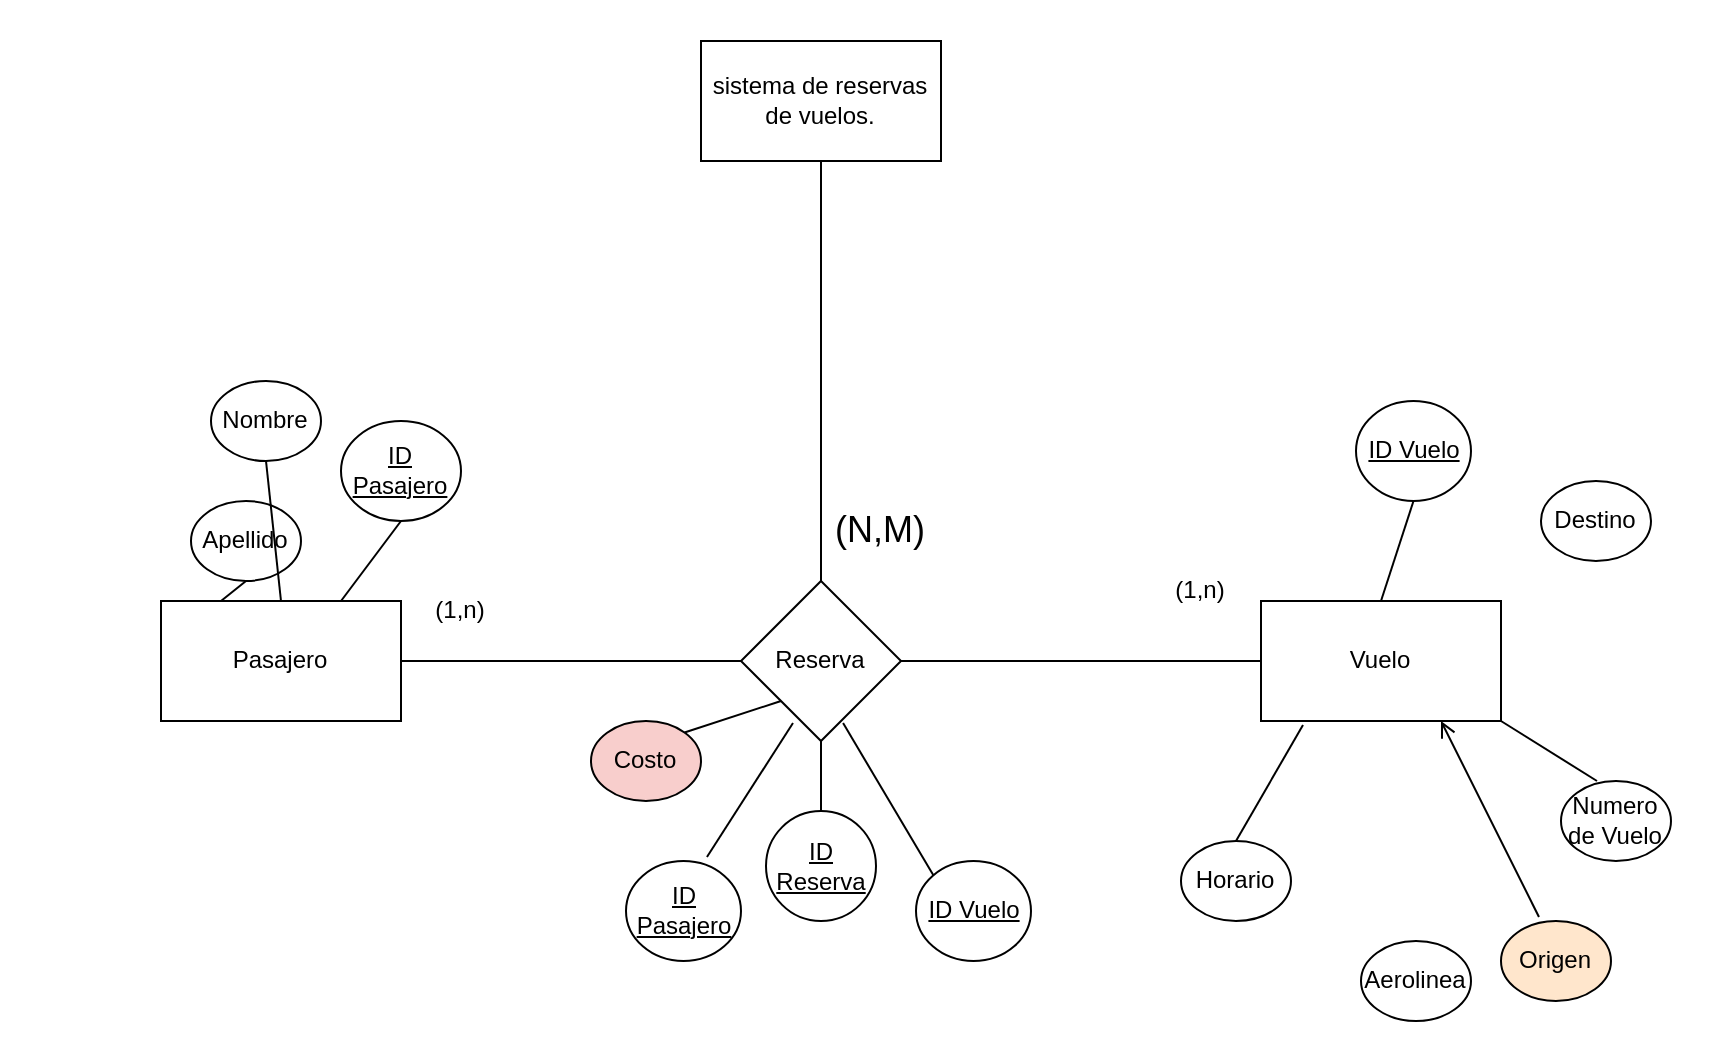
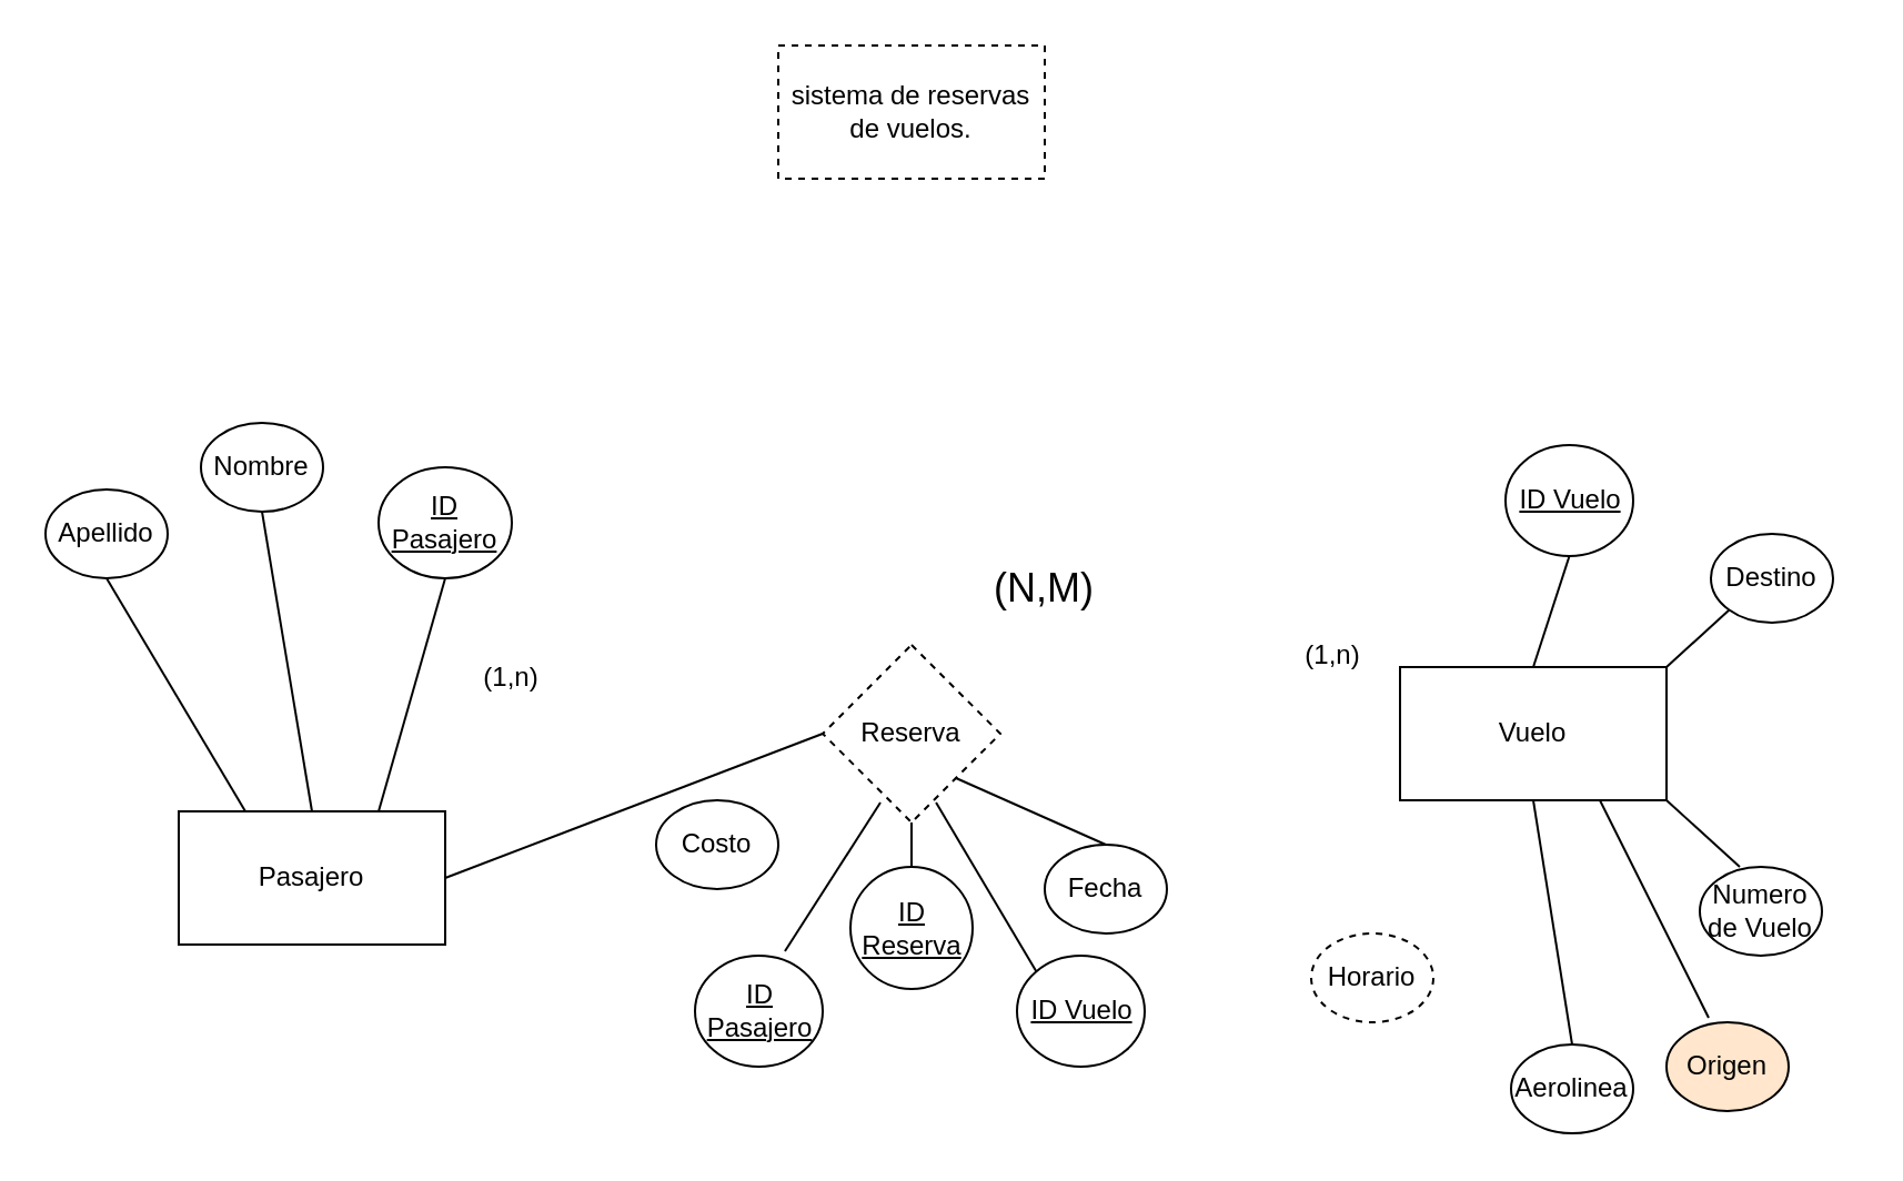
  <mxCell id="0" />
  <mxCell id="1" parent="0" />
- <mxCell id="2" value="Pasajero" style="rounded=0;whiteSpace=wrap;html=1;" vertex="1" parent="1"><mxGeometry x="80" y="300" width="120" height="60" as="geometry" /></mxCell>
+ <mxCell id="2" value="Pasajero" style="rounded=0;whiteSpace=wrap;html=1;" vertex="1" parent="1"><mxGeometry x="80" y="365" width="120" height="60" as="geometry" /></mxCell>
  <mxCell id="3" value="Vuelo" style="rounded=0;whiteSpace=wrap;html=1;" vertex="1" parent="1"><mxGeometry x="630" y="300" width="120" height="60" as="geometry" /></mxCell>
- <mxCell id="4" value="sistema de reservas de vuelos." style="rounded=0;whiteSpace=wrap;html=1;" vertex="1" parent="1"><mxGeometry x="350" y="20" width="120" height="60" as="geometry" /></mxCell>
- <mxCell id="5" value="" style="endArrow=none;html=1;rounded=0;entryX=0;entryY=0.5;entryDx=0;entryDy=0;exitX=1;exitY=0.5;exitDx=0;exitDy=0;" edge="1" parent="1" source="7" target="3"><mxGeometry width="50" height="50" relative="1" as="geometry"><mxPoint x="520" y="380" as="sourcePoint" /><mxPoint x="570" y="330" as="targetPoint" /></mxGeometry></mxCell>
+ <mxCell id="4" value="sistema de reservas de vuelos." style="rounded=0;whiteSpace=wrap;html=1;dashed=1;" vertex="1" parent="1"><mxGeometry x="350" y="20" width="120" height="60" as="geometry" /></mxCell>
  <mxCell id="6" value="" style="endArrow=none;html=1;rounded=0;entryX=0;entryY=0.5;entryDx=0;entryDy=0;exitX=1;exitY=0.5;exitDx=0;exitDy=0;" edge="1" parent="1" source="2" target="7"><mxGeometry width="50" height="50" relative="1" as="geometry"><mxPoint x="200" y="330" as="sourcePoint" /><mxPoint x="630" y="330" as="targetPoint" /></mxGeometry></mxCell>
- <mxCell id="7" value="Reserva" style="rhombus;whiteSpace=wrap;html=1;" vertex="1" parent="1"><mxGeometry x="370" y="290" width="80" height="80" as="geometry" /></mxCell>
- <mxCell id="8" value="Nombre" style="ellipse;whiteSpace=wrap;html=1;" vertex="1" parent="1"><mxGeometry x="105" y="190" width="55" height="40" as="geometry" /></mxCell>
- <mxCell id="9" value="Apellido" style="ellipse;whiteSpace=wrap;html=1;" vertex="1" parent="1"><mxGeometry x="95" y="250" width="55" height="40" as="geometry" /></mxCell>
+ <mxCell id="7" value="Reserva" style="rhombus;whiteSpace=wrap;html=1;dashed=1;" vertex="1" parent="1"><mxGeometry x="370" y="290" width="80" height="80" as="geometry" /></mxCell>
+ <mxCell id="8" value="Nombre" style="ellipse;whiteSpace=wrap;html=1;" vertex="1" parent="1"><mxGeometry x="90" y="190" width="55" height="40" as="geometry" /></mxCell>
+ <mxCell id="9" value="Apellido" style="ellipse;whiteSpace=wrap;html=1;" vertex="1" parent="1"><mxGeometry x="20" y="220" width="55" height="40" as="geometry" /></mxCell>
  <mxCell id="10" value="&lt;u&gt;ID&lt;br&gt;Pasajero&lt;/u&gt;" style="ellipse;whiteSpace=wrap;html=1;" vertex="1" parent="1"><mxGeometry x="170" y="210" width="60" height="50" as="geometry" /></mxCell>
- <mxCell id="11" value="Numero de Vuelo" style="ellipse;whiteSpace=wrap;html=1;" vertex="1" parent="1"><mxGeometry x="780" y="390" width="55" height="40" as="geometry" /></mxCell>
+ <mxCell id="11" value="Numero de Vuelo" style="ellipse;whiteSpace=wrap;html=1;" vertex="1" parent="1"><mxGeometry x="765" y="390" width="55" height="40" as="geometry" /></mxCell>
  <mxCell id="12" value="Aerolinea" style="ellipse;whiteSpace=wrap;html=1;" vertex="1" parent="1"><mxGeometry x="680" y="470" width="55" height="40" as="geometry" /></mxCell>
  <mxCell id="13" value="Origen" style="ellipse;whiteSpace=wrap;html=1;fillColor=#ffe6cc;" vertex="1" parent="1"><mxGeometry x="750" y="460" width="55" height="40" as="geometry" /></mxCell>
- <mxCell id="14" value="Horario" style="ellipse;whiteSpace=wrap;html=1;" vertex="1" parent="1"><mxGeometry x="590" y="420" width="55" height="40" as="geometry" /></mxCell>
- <mxCell id="15" value="" style="endArrow=none;html=1;rounded=0;entryX=0.175;entryY=1.033;entryDx=0;entryDy=0;entryPerimeter=0;exitX=0.5;exitY=0;exitDx=0;exitDy=0;" edge="1" parent="1" source="14" target="3"><mxGeometry width="50" height="50" relative="1" as="geometry"><mxPoint x="420" y="310" as="sourcePoint" /><mxPoint x="470" y="260" as="targetPoint" /></mxGeometry></mxCell>
- <mxCell id="17" value="" style="endArrow=open;html=1;rounded=0;entryX=0.75;entryY=1;entryDx=0;entryDy=0;exitX=0.345;exitY=-0.05;exitDx=0;exitDy=0;exitPerimeter=0;" edge="1" parent="1" source="13" target="3"><mxGeometry width="50" height="50" relative="1" as="geometry"><mxPoint x="420" y="310" as="sourcePoint" /><mxPoint x="470" y="260" as="targetPoint" /></mxGeometry></mxCell>
+ <mxCell id="14" value="Horario" style="ellipse;whiteSpace=wrap;html=1;dashed=1;" vertex="1" parent="1"><mxGeometry x="590" y="420" width="55" height="40" as="geometry" /></mxCell>
+ <mxCell id="16" value="" style="endArrow=none;html=1;rounded=0;entryX=0.5;entryY=1;entryDx=0;entryDy=0;exitX=0.5;exitY=0;exitDx=0;exitDy=0;" edge="1" parent="1" source="12" target="3"><mxGeometry width="50" height="50" relative="1" as="geometry"><mxPoint x="420" y="310" as="sourcePoint" /><mxPoint x="470" y="260" as="targetPoint" /></mxGeometry></mxCell>
+ <mxCell id="17" value="" style="endArrow=none;html=1;rounded=0;entryX=0.75;entryY=1;entryDx=0;entryDy=0;exitX=0.345;exitY=-0.05;exitDx=0;exitDy=0;exitPerimeter=0;" edge="1" parent="1" source="13" target="3"><mxGeometry width="50" height="50" relative="1" as="geometry"><mxPoint x="420" y="310" as="sourcePoint" /><mxPoint x="470" y="260" as="targetPoint" /></mxGeometry></mxCell>
  <mxCell id="18" value="" style="endArrow=none;html=1;rounded=0;exitX=0.327;exitY=0;exitDx=0;exitDy=0;exitPerimeter=0;" edge="1" parent="1" source="11"><mxGeometry width="50" height="50" relative="1" as="geometry"><mxPoint x="690" y="420" as="sourcePoint" /><mxPoint x="750" y="360" as="targetPoint" /></mxGeometry></mxCell>
- <mxCell id="20" value="" style="endArrow=none;html=1;rounded=0;exitX=0.5;exitY=0;exitDx=0;exitDy=0;entryX=0.5;entryY=1;entryDx=0;entryDy=0;" edge="1" parent="1" source="7" target="4"><mxGeometry width="50" height="50" relative="1" as="geometry"><mxPoint x="410" y="270" as="sourcePoint" /><mxPoint x="410" y="120" as="targetPoint" /></mxGeometry></mxCell>
+ <mxCell id="19" value="" style="endArrow=none;html=1;rounded=0;entryX=0;entryY=1;entryDx=0;entryDy=0;exitX=1;exitY=0;exitDx=0;exitDy=0;" edge="1" parent="1" source="3" target="24"><mxGeometry width="50" height="50" relative="1" as="geometry"><mxPoint x="160" y="470" as="sourcePoint" /><mxPoint x="210" y="420" as="targetPoint" /></mxGeometry></mxCell>
  <mxCell id="21" value="" style="endArrow=none;html=1;rounded=0;exitX=0.75;exitY=0;exitDx=0;exitDy=0;entryX=0.5;entryY=1;entryDx=0;entryDy=0;" edge="1" parent="1" source="2" target="10"><mxGeometry width="50" height="50" relative="1" as="geometry"><mxPoint x="330" y="280" as="sourcePoint" /><mxPoint x="380" y="230" as="targetPoint" /></mxGeometry></mxCell>
  <mxCell id="22" value="" style="endArrow=none;html=1;rounded=0;exitX=0.5;exitY=0;exitDx=0;exitDy=0;entryX=0.5;entryY=1;entryDx=0;entryDy=0;" edge="1" parent="1" source="2" target="8"><mxGeometry width="50" height="50" relative="1" as="geometry"><mxPoint x="180" y="310" as="sourcePoint" /><mxPoint x="208" y="270" as="targetPoint" /></mxGeometry></mxCell>
  <mxCell id="23" value="" style="endArrow=none;html=1;rounded=0;exitX=0.25;exitY=0;exitDx=0;exitDy=0;entryX=0.5;entryY=1;entryDx=0;entryDy=0;" edge="1" parent="1" source="2" target="9"><mxGeometry width="50" height="50" relative="1" as="geometry"><mxPoint x="150" y="310" as="sourcePoint" /><mxPoint x="128" y="240" as="targetPoint" /></mxGeometry></mxCell>
  <mxCell id="24" value="Destino" style="ellipse;whiteSpace=wrap;html=1;" vertex="1" parent="1"><mxGeometry x="770" y="240" width="55" height="40" as="geometry" /></mxCell>
- <mxCell id="25" value="&lt;u&gt;ID Reserva&lt;/u&gt;" style="ellipse;whiteSpace=wrap;html=1;" vertex="1" parent="1"><mxGeometry x="382.5" y="405" width="55" height="55" as="geometry" /></mxCell>
+ <mxCell id="25" value="&lt;u&gt;ID Reserva&lt;/u&gt;" style="ellipse;whiteSpace=wrap;html=1;" vertex="1" parent="1"><mxGeometry x="382.5" y="390" width="55" height="55" as="geometry" /></mxCell>
  <mxCell id="26" value="" style="endArrow=none;html=1;rounded=0;entryX=0.5;entryY=1;entryDx=0;entryDy=0;exitX=0.5;exitY=0;exitDx=0;exitDy=0;" edge="1" parent="1" source="25" target="7"><mxGeometry width="50" height="50" relative="1" as="geometry"><mxPoint x="392" y="430" as="sourcePoint" /><mxPoint x="425" y="372" as="targetPoint" /></mxGeometry></mxCell>
- <mxCell id="28" value="Costo" style="ellipse;whiteSpace=wrap;html=1;fillColor=#f8cecc;" vertex="1" parent="1"><mxGeometry x="295" y="360" width="55" height="40" as="geometry" /></mxCell>
- <mxCell id="29" value="" style="endArrow=none;html=1;rounded=0;entryX=1;entryY=0;entryDx=0;entryDy=0;exitX=0;exitY=1;exitDx=0;exitDy=0;" edge="1" parent="1" source="7" target="28"><mxGeometry width="50" height="50" relative="1" as="geometry"><mxPoint x="420" y="310" as="sourcePoint" /><mxPoint x="470" y="260" as="targetPoint" /></mxGeometry></mxCell>
+ <mxCell id="27" value="Fecha" style="ellipse;whiteSpace=wrap;html=1;" vertex="1" parent="1"><mxGeometry x="470" y="380" width="55" height="40" as="geometry" /></mxCell>
+ <mxCell id="28" value="Costo" style="ellipse;whiteSpace=wrap;html=1;" vertex="1" parent="1"><mxGeometry x="295" y="360" width="55" height="40" as="geometry" /></mxCell>
+ <mxCell id="30" value="" style="endArrow=none;html=1;rounded=0;entryX=0.5;entryY=0;entryDx=0;entryDy=0;exitX=1;exitY=1;exitDx=0;exitDy=0;" edge="1" parent="1" source="7" target="27"><mxGeometry width="50" height="50" relative="1" as="geometry"><mxPoint x="420" y="310" as="sourcePoint" /><mxPoint x="470" y="260" as="targetPoint" /></mxGeometry></mxCell>
  <mxCell id="31" value="&lt;u&gt;ID Pasajero&lt;/u&gt;" style="ellipse;whiteSpace=wrap;html=1;" vertex="1" parent="1"><mxGeometry x="312.5" y="430" width="57.5" height="50" as="geometry" /></mxCell>
  <mxCell id="32" value="" style="endArrow=none;html=1;rounded=0;entryX=0.325;entryY=0.888;entryDx=0;entryDy=0;exitX=0.704;exitY=-0.04;exitDx=0;exitDy=0;entryPerimeter=0;exitPerimeter=0;" edge="1" parent="1" source="31" target="7"><mxGeometry width="50" height="50" relative="1" as="geometry"><mxPoint x="420" y="430" as="sourcePoint" /><mxPoint x="420" y="380" as="targetPoint" /></mxGeometry></mxCell>
  <mxCell id="33" value="&lt;u&gt;ID Vuelo&lt;/u&gt;" style="ellipse;whiteSpace=wrap;html=1;" vertex="1" parent="1"><mxGeometry x="677.5" y="200" width="57.5" height="50" as="geometry" /></mxCell>
  <mxCell id="34" value="&lt;u&gt;ID Vuelo&lt;/u&gt;" style="ellipse;whiteSpace=wrap;html=1;" vertex="1" parent="1"><mxGeometry x="457.5" y="430" width="57.5" height="50" as="geometry" /></mxCell>
  <mxCell id="35" value="" style="endArrow=none;html=1;rounded=0;entryX=0;entryY=0;entryDx=0;entryDy=0;exitX=0.638;exitY=0.888;exitDx=0;exitDy=0;exitPerimeter=0;" edge="1" parent="1" source="7" target="34"><mxGeometry width="50" height="50" relative="1" as="geometry"><mxPoint x="420" y="310" as="sourcePoint" /><mxPoint x="470" y="260" as="targetPoint" /></mxGeometry></mxCell>
  <mxCell id="36" value="" style="endArrow=none;html=1;rounded=0;entryX=0.5;entryY=0;entryDx=0;entryDy=0;exitX=0.5;exitY=1;exitDx=0;exitDy=0;" edge="1" parent="1" source="33" target="3"><mxGeometry width="50" height="50" relative="1" as="geometry"><mxPoint x="431" y="371" as="sourcePoint" /><mxPoint x="476" y="447" as="targetPoint" /></mxGeometry></mxCell>
  <mxCell id="37" value="(1,n)" style="text;html=1;strokeColor=none;fillColor=none;align=center;verticalAlign=middle;whiteSpace=wrap;rounded=0;" vertex="1" parent="1"><mxGeometry x="570" y="280" width="60" height="30" as="geometry" /></mxCell>
  <mxCell id="38" value="(1,n)" style="text;html=1;strokeColor=none;fillColor=none;align=center;verticalAlign=middle;whiteSpace=wrap;rounded=0;" vertex="1" parent="1"><mxGeometry x="200" y="290" width="60" height="30" as="geometry" /></mxCell>
- <mxCell id="39" value="&lt;font style=&quot;font-size: 18px;&quot;&gt;(N,M)&lt;/font&gt;" style="text;html=1;strokeColor=none;fillColor=none;align=center;verticalAlign=middle;whiteSpace=wrap;rounded=0;" vertex="1" parent="1"><mxGeometry x="410" y="250" width="60" height="30" as="geometry" /></mxCell>
+ <mxCell id="39" value="&lt;font style=&quot;font-size: 18px;&quot;&gt;(N,M)&lt;/font&gt;" style="text;html=1;strokeColor=none;fillColor=none;align=center;verticalAlign=middle;whiteSpace=wrap;rounded=0;" vertex="1" parent="1"><mxGeometry x="440" y="250" width="60" height="30" as="geometry" /></mxCell>
